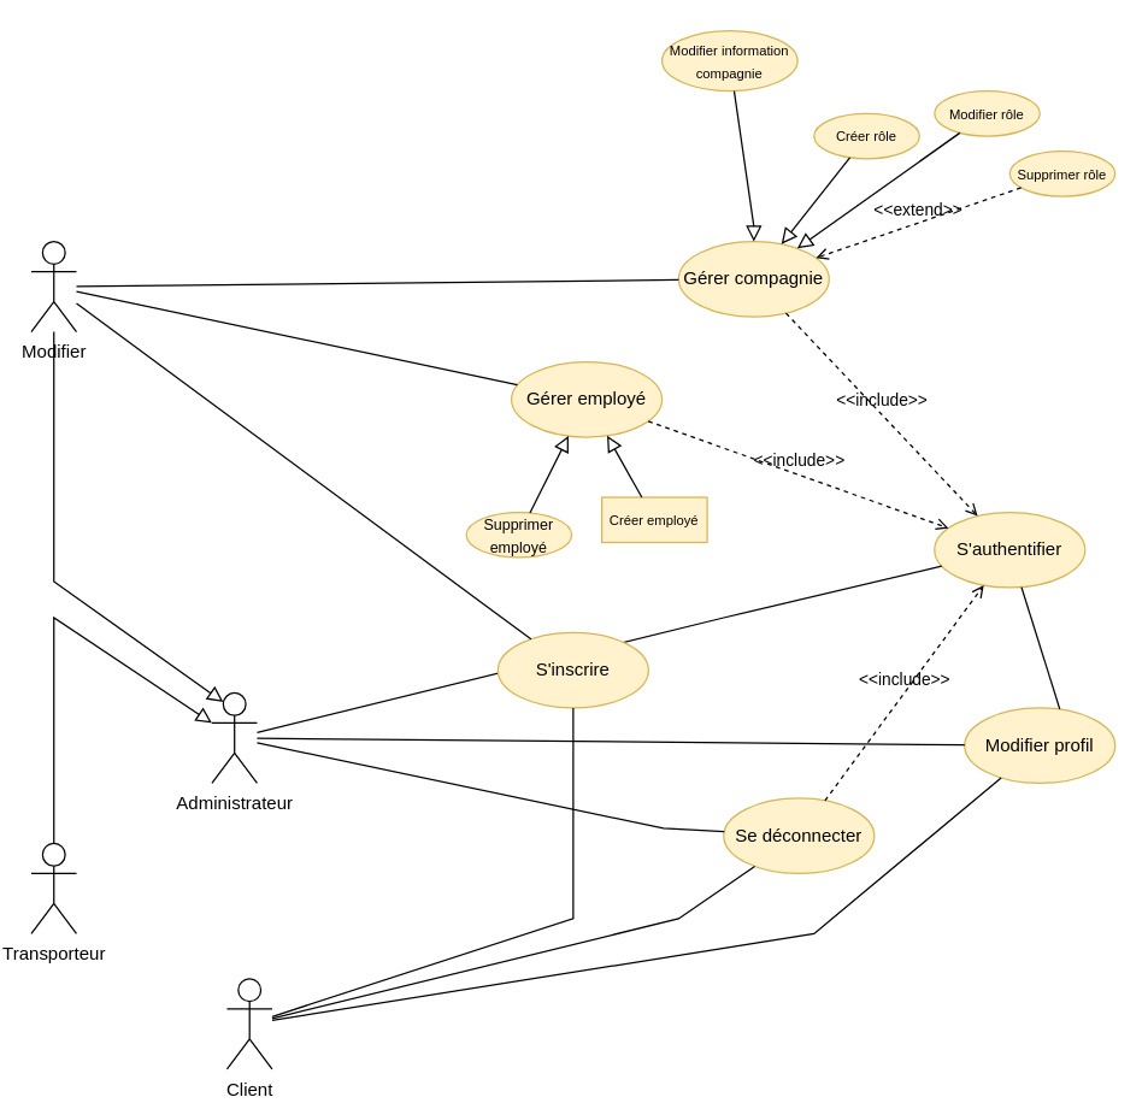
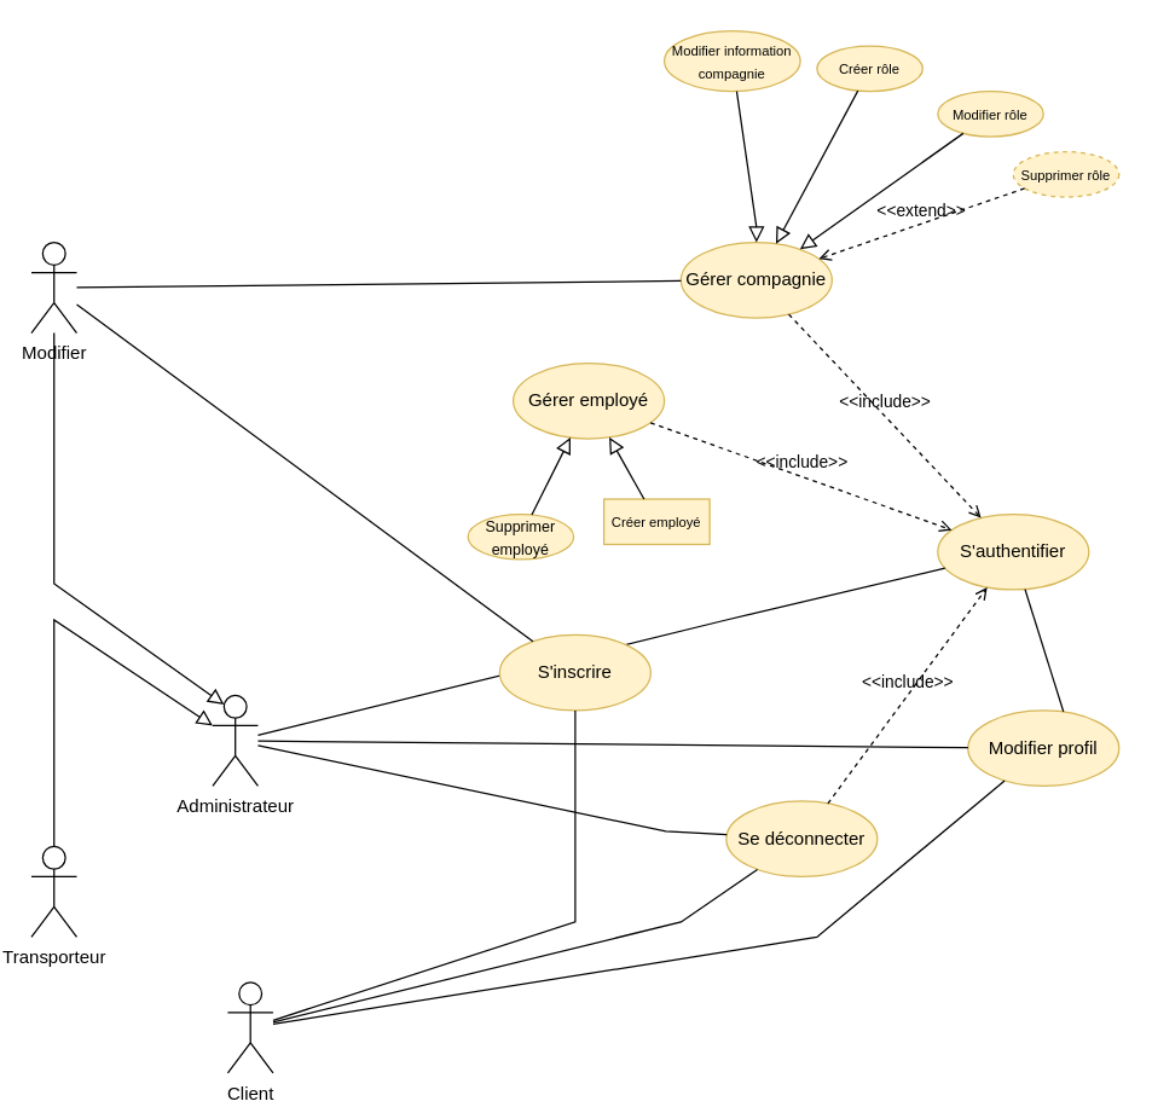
  <mxCell id="0" />
  <mxCell id="1" parent="0" />
  <mxCell id="2" value="Administrateur" style="shape=umlActor;verticalLabelPosition=bottom;verticalAlign=top;html=1;outlineConnect=0;" vertex="1" parent="1"><mxGeometry x="140" y="460" width="30" height="60" as="geometry" /></mxCell>
  <mxCell id="3" value="Transporteur" style="shape=umlActor;verticalLabelPosition=bottom;verticalAlign=top;html=1;" vertex="1" parent="1"><mxGeometry x="20" y="560" width="30" height="60" as="geometry" /></mxCell>
  <mxCell id="4" value="" style="endArrow=block;html=1;rounded=0;align=center;verticalAlign=bottom;endFill=0;labelBackgroundColor=none;endSize=8;exitX=0.5;exitY=0;exitDx=0;exitDy=0;exitPerimeter=0;" edge="1" parent="1" source="3" target="2"><mxGeometry relative="1" as="geometry"><mxPoint x="70" y="540" as="sourcePoint" /><mxPoint x="230" y="540" as="targetPoint" /><Array as="points"><mxPoint x="35" y="410" /></Array></mxGeometry></mxCell>
  <mxCell id="5" value="" style="resizable=0;html=1;align=center;verticalAlign=top;labelBackgroundColor=none;" connectable="0" vertex="1" parent="4"><mxGeometry relative="1" as="geometry" /></mxCell>
  <mxCell id="6" value="Client" style="shape=umlActor;verticalLabelPosition=bottom;verticalAlign=top;html=1;" vertex="1" parent="1"><mxGeometry x="150" y="650" width="30" height="60" as="geometry" /></mxCell>
  <mxCell id="7" value="S'authentifier" style="ellipse;html=1;whiteSpace=wrap;fillColor=#fff2cc;strokeColor=#d6b656;" vertex="1" parent="1"><mxGeometry x="620" y="340" width="100" height="50" as="geometry" /></mxCell>
  <mxCell id="8" value="Modifier" style="shape=umlActor;verticalLabelPosition=bottom;verticalAlign=top;html=1;outlineConnect=0;" vertex="1" parent="1"><mxGeometry x="20" y="160" width="30" height="60" as="geometry" /></mxCell>
  <mxCell id="9" value="" style="endArrow=block;html=1;rounded=0;align=center;verticalAlign=bottom;endFill=0;labelBackgroundColor=none;endSize=8;entryX=0.25;entryY=0.1;entryDx=0;entryDy=0;entryPerimeter=0;" edge="1" parent="1" source="8" target="2"><mxGeometry relative="1" as="geometry"><mxPoint x="110" y="430" as="sourcePoint" /><mxPoint x="35" y="400" as="targetPoint" /><Array as="points"><mxPoint x="35" y="386" /></Array></mxGeometry></mxCell>
  <mxCell id="10" value="" style="resizable=0;html=1;align=center;verticalAlign=top;labelBackgroundColor=none;" connectable="0" vertex="1" parent="9"><mxGeometry relative="1" as="geometry" /></mxCell>
  <mxCell id="11" value="" style="endArrow=none;startArrow=none;endFill=0;startFill=0;endSize=8;html=1;verticalAlign=bottom;labelBackgroundColor=none;strokeWidth=1;rounded=0;" edge="1" parent="1" source="2" target="7"><mxGeometry width="160" relative="1" as="geometry"><mxPoint x="110" y="430" as="sourcePoint" /><mxPoint x="270" y="430" as="targetPoint" /><Array as="points"><mxPoint x="480" y="410" /></Array></mxGeometry></mxCell>
  <mxCell id="12" value="S'inscrire" style="ellipse;html=1;whiteSpace=wrap;fillColor=#fff2cc;strokeColor=#d6b656;" vertex="1" parent="1"><mxGeometry x="330" y="420" width="100" height="50" as="geometry" /></mxCell>
  <mxCell id="13" value="" style="endArrow=none;startArrow=none;endFill=0;startFill=0;endSize=8;html=1;verticalAlign=bottom;labelBackgroundColor=none;strokeWidth=1;rounded=0;" edge="1" parent="1" source="8" target="12"><mxGeometry width="160" relative="1" as="geometry"><mxPoint x="170" y="410" as="sourcePoint" /><mxPoint x="450" y="419" as="targetPoint" /></mxGeometry></mxCell>
  <mxCell id="14" value="" style="endArrow=none;startArrow=none;endFill=0;startFill=0;endSize=8;html=1;verticalAlign=bottom;labelBackgroundColor=none;strokeWidth=1;rounded=0;" edge="1" parent="1" source="6" target="12"><mxGeometry width="160" relative="1" as="geometry"><mxPoint x="180" y="420" as="sourcePoint" /><mxPoint x="460" y="429" as="targetPoint" /><Array as="points"><mxPoint x="380" y="610" /></Array></mxGeometry></mxCell>
  <mxCell id="15" value="Se déconnecter" style="ellipse;html=1;whiteSpace=wrap;fillColor=#fff2cc;strokeColor=#d6b656;" vertex="1" parent="1"><mxGeometry x="480" y="530" width="100" height="50" as="geometry" /></mxCell>
  <mxCell id="16" value="" style="endArrow=none;startArrow=none;endFill=0;startFill=0;endSize=8;html=1;verticalAlign=bottom;labelBackgroundColor=none;strokeWidth=1;rounded=0;" edge="1" parent="1" source="6" target="15"><mxGeometry width="160" relative="1" as="geometry"><mxPoint x="110" y="19" as="sourcePoint" /><mxPoint x="382" y="186" as="targetPoint" /><Array as="points"><mxPoint x="450" y="610" /></Array></mxGeometry></mxCell>
  <mxCell id="17" value="&amp;lt;&amp;lt;include&amp;gt;&amp;gt;" style="html=1;verticalAlign=bottom;labelBackgroundColor=none;endArrow=open;endFill=0;dashed=1;rounded=0;" edge="1" parent="1" source="15" target="7"><mxGeometry width="160" relative="1" as="geometry"><mxPoint x="320" y="280" as="sourcePoint" /><mxPoint x="480" y="280" as="targetPoint" /></mxGeometry></mxCell>
  <mxCell id="18" value="" style="endArrow=none;startArrow=none;endFill=0;startFill=0;endSize=8;html=1;verticalAlign=bottom;labelBackgroundColor=none;strokeWidth=1;rounded=0;" edge="1" parent="1" source="2" target="15"><mxGeometry width="160" relative="1" as="geometry"><mxPoint x="60" y="199" as="sourcePoint" /><mxPoint x="365" y="170" as="targetPoint" /><Array as="points"><mxPoint x="440" y="550" /></Array></mxGeometry></mxCell>
  <mxCell id="19" value="Gérer compagnie" style="ellipse;html=1;whiteSpace=wrap;fillColor=#fff2cc;strokeColor=#d6b656;" vertex="1" parent="1"><mxGeometry x="450" y="160" width="100" height="50" as="geometry" /></mxCell>
  <mxCell id="20" value="" style="endArrow=none;startArrow=none;endFill=0;startFill=0;endSize=8;html=1;verticalAlign=bottom;labelBackgroundColor=none;strokeWidth=1;rounded=0;" edge="1" parent="1" source="8" target="19"><mxGeometry width="160" relative="1" as="geometry"><mxPoint x="60" y="197" as="sourcePoint" /><mxPoint x="334" y="135" as="targetPoint" /></mxGeometry></mxCell>
  <mxCell id="21" value="&amp;lt;&amp;lt;include&amp;gt;&amp;gt;" style="html=1;verticalAlign=bottom;labelBackgroundColor=none;endArrow=open;endFill=0;dashed=1;rounded=0;" edge="1" parent="1" source="19" target="7"><mxGeometry width="160" relative="1" as="geometry"><mxPoint x="713" y="276" as="sourcePoint" /><mxPoint x="577" y="384" as="targetPoint" /></mxGeometry></mxCell>
  <mxCell id="22" value="&lt;font style=&quot;font-size: 9px;&quot;&gt;Modifier information compagnie&lt;/font&gt;" style="ellipse;html=1;whiteSpace=wrap;fillColor=#fff2cc;strokeColor=#d6b656;" vertex="1" parent="1"><mxGeometry x="439" y="20" width="90" height="40" as="geometry" /></mxCell>
  <mxCell id="23" value="" style="endArrow=block;html=1;rounded=0;align=center;verticalAlign=bottom;endFill=0;labelBackgroundColor=none;endSize=8;" edge="1" parent="1" source="22" target="19"><mxGeometry relative="1" as="geometry"><mxPoint x="45" y="570" as="sourcePoint" /><mxPoint x="140" y="420" as="targetPoint" /><Array as="points"><mxPoint x="500" y="150" /></Array></mxGeometry></mxCell>
  <mxCell id="24" value="" style="resizable=0;html=1;align=center;verticalAlign=top;labelBackgroundColor=none;" connectable="0" vertex="1" parent="23"><mxGeometry relative="1" as="geometry" /></mxCell>
  <mxCell id="25" value="Modifier profil" style="ellipse;html=1;whiteSpace=wrap;fillColor=#fff2cc;strokeColor=#d6b656;" vertex="1" parent="1"><mxGeometry x="640" y="470" width="100" height="50" as="geometry" /></mxCell>
  <mxCell id="26" value="" style="endArrow=none;startArrow=none;endFill=0;startFill=0;endSize=8;html=1;verticalAlign=bottom;labelBackgroundColor=none;strokeWidth=1;rounded=0;" edge="1" parent="1" source="2" target="25"><mxGeometry width="160" relative="1" as="geometry"><mxPoint x="170" y="410" as="sourcePoint" /><mxPoint x="500" y="406" as="targetPoint" /></mxGeometry></mxCell>
  <mxCell id="27" value="" style="endArrow=none;startArrow=none;endFill=0;startFill=0;endSize=8;html=1;verticalAlign=bottom;labelBackgroundColor=none;strokeWidth=1;rounded=0;" edge="1" parent="1" source="6" target="25"><mxGeometry width="160" relative="1" as="geometry"><mxPoint x="110" y="13" as="sourcePoint" /><mxPoint x="318" y="56" as="targetPoint" /><Array as="points"><mxPoint x="540" y="620" /></Array></mxGeometry></mxCell>
- <mxCell id="28" value="&lt;font style=&quot;font-size: 9px;&quot;&gt;Créer rôle&lt;/font&gt;" style="ellipse;html=1;whiteSpace=wrap;fillColor=#fff2cc;strokeColor=#d6b656;" vertex="1" parent="1"><mxGeometry x="540" y="75" width="70" height="30" as="geometry" /></mxCell>
+ <mxCell id="28" value="&lt;font style=&quot;font-size: 9px;&quot;&gt;Créer rôle&lt;/font&gt;" style="ellipse;html=1;whiteSpace=wrap;fillColor=#fff2cc;strokeColor=#d6b656;" vertex="1" parent="1"><mxGeometry x="540" y="30" width="70" height="30" as="geometry" /></mxCell>
  <mxCell id="29" value="" style="endArrow=block;html=1;rounded=0;align=center;verticalAlign=bottom;endFill=0;labelBackgroundColor=none;endSize=8;" edge="1" parent="1" source="28" target="19"><mxGeometry relative="1" as="geometry"><mxPoint x="373" y="160" as="sourcePoint" /><mxPoint x="407" y="206" as="targetPoint" /><Array as="points" /></mxGeometry></mxCell>
  <mxCell id="30" value="" style="resizable=0;html=1;align=center;verticalAlign=top;labelBackgroundColor=none;" connectable="0" vertex="1" parent="29"><mxGeometry relative="1" as="geometry" /></mxCell>
  <mxCell id="31" value="Gérer employé" style="ellipse;html=1;whiteSpace=wrap;fillColor=#fff2cc;strokeColor=#d6b656;" vertex="1" parent="1"><mxGeometry x="339" y="240" width="100" height="50" as="geometry" /></mxCell>
- <mxCell id="32" value="" style="endArrow=none;startArrow=none;endFill=0;startFill=0;endSize=8;html=1;verticalAlign=bottom;labelBackgroundColor=none;strokeWidth=1;rounded=0;" edge="1" parent="1" source="8" target="31"><mxGeometry width="160" relative="1" as="geometry"><mxPoint x="60" y="200" as="sourcePoint" /><mxPoint x="390" y="204" as="targetPoint" /></mxGeometry></mxCell>
  <mxCell id="33" value="&amp;lt;&amp;lt;include&amp;gt;&amp;gt;" style="html=1;verticalAlign=bottom;labelBackgroundColor=none;endArrow=open;endFill=0;dashed=1;rounded=0;" edge="1" parent="1" source="31" target="7"><mxGeometry width="160" relative="1" as="geometry"><mxPoint x="467" y="226" as="sourcePoint" /><mxPoint x="593" y="324" as="targetPoint" /></mxGeometry></mxCell>
  <mxCell id="34" value="&lt;font style=&quot;font-size: 9px;&quot;&gt;Modifier rôle&lt;/font&gt;" style="ellipse;html=1;whiteSpace=wrap;fillColor=#fff2cc;strokeColor=#d6b656;" vertex="1" parent="1"><mxGeometry x="620" y="60" width="70" height="30" as="geometry" /></mxCell>
- <mxCell id="35" value="&lt;font style=&quot;font-size: 9px;&quot;&gt;Supprimer rôle&lt;/font&gt;" style="ellipse;html=1;whiteSpace=wrap;fillColor=#fff2cc;strokeColor=#d6b656;" vertex="1" parent="1"><mxGeometry x="670" y="100" width="70" height="30" as="geometry" /></mxCell>
+ <mxCell id="35" value="&lt;font style=&quot;font-size: 9px;&quot;&gt;Supprimer rôle&lt;/font&gt;" style="ellipse;html=1;whiteSpace=wrap;fillColor=#fff2cc;strokeColor=#d6b656;dashed=1;" vertex="1" parent="1"><mxGeometry x="670" y="100" width="70" height="30" as="geometry" /></mxCell>
  <mxCell id="36" value="" style="endArrow=block;html=1;rounded=0;align=center;verticalAlign=bottom;endFill=0;labelBackgroundColor=none;endSize=8;" edge="1" parent="1" source="34" target="19"><mxGeometry relative="1" as="geometry"><mxPoint x="453" y="120" as="sourcePoint" /><mxPoint x="444" y="180" as="targetPoint" /><Array as="points" /></mxGeometry></mxCell>
  <mxCell id="37" value="" style="resizable=0;html=1;align=center;verticalAlign=top;labelBackgroundColor=none;" connectable="0" vertex="1" parent="36"><mxGeometry relative="1" as="geometry" /></mxCell>
  <mxCell id="38" value="&amp;lt;&amp;lt;extend&amp;gt;&amp;gt;" style="html=1;verticalAlign=bottom;labelBackgroundColor=none;endArrow=open;endFill=0;dashed=1;rounded=0;" edge="1" parent="1" source="35" target="19"><mxGeometry width="160" relative="1" as="geometry"><mxPoint x="580" y="230" as="sourcePoint" /><mxPoint x="490" y="240" as="targetPoint" /></mxGeometry></mxCell>
  <mxCell id="39" value="&lt;font style=&quot;font-size: 9px;&quot;&gt;Créer employé&lt;/font&gt;" style="html=1;whiteSpace=wrap;fillColor=#fff2cc;strokeColor=#d6b656;rounded=0;" vertex="1" parent="1"><mxGeometry x="399" y="330" width="70" height="30" as="geometry" /></mxCell>
  <mxCell id="40" value="&lt;font size=&quot;1&quot;&gt;Supprimer employé&lt;/font&gt;" style="ellipse;html=1;whiteSpace=wrap;fillColor=#fff2cc;strokeColor=#d6b656;" vertex="1" parent="1"><mxGeometry x="309" y="340" width="70" height="30" as="geometry" /></mxCell>
  <mxCell id="41" value="" style="endArrow=block;html=1;rounded=0;align=center;verticalAlign=bottom;endFill=0;labelBackgroundColor=none;endSize=8;" edge="1" parent="1" source="40" target="31"><mxGeometry relative="1" as="geometry"><mxPoint x="398" y="360" as="sourcePoint" /><mxPoint x="377" y="300" as="targetPoint" /><Array as="points" /></mxGeometry></mxCell>
  <mxCell id="42" value="" style="resizable=0;html=1;align=center;verticalAlign=top;labelBackgroundColor=none;" connectable="0" vertex="1" parent="41"><mxGeometry relative="1" as="geometry" /></mxCell>
  <mxCell id="43" value="" style="endArrow=block;html=1;rounded=0;align=center;verticalAlign=bottom;endFill=0;labelBackgroundColor=none;endSize=8;" edge="1" parent="1" source="39" target="31"><mxGeometry relative="1" as="geometry"><mxPoint x="398" y="360" as="sourcePoint" /><mxPoint x="377" y="300" as="targetPoint" /><Array as="points" /></mxGeometry></mxCell>
  <mxCell id="44" value="" style="resizable=0;html=1;align=center;verticalAlign=top;labelBackgroundColor=none;" connectable="0" vertex="1" parent="43"><mxGeometry relative="1" as="geometry" /></mxCell>
  <mxCell id="45" value="" style="endArrow=none;startArrow=none;endFill=0;startFill=0;endSize=8;html=1;verticalAlign=bottom;labelBackgroundColor=none;strokeWidth=1;rounded=0;exitX=0.632;exitY=0.014;exitDx=0;exitDy=0;exitPerimeter=0;" edge="1" parent="1" source="25" target="7"><mxGeometry width="160" relative="1" as="geometry"><mxPoint x="180" y="503" as="sourcePoint" /><mxPoint x="382" y="537" as="targetPoint" /></mxGeometry></mxCell>
